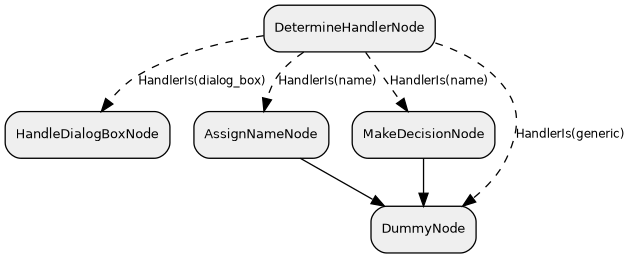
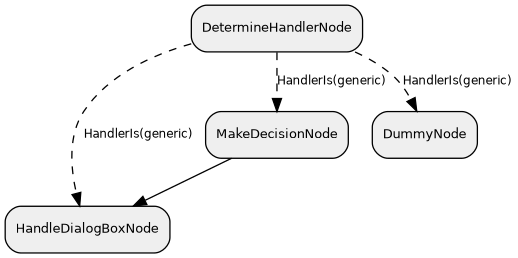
  digraph {
    compound=true
    rankdir=TB
    node [fillcolor="#EFEFEF" fontname=Helvetica fontsize=10 shape=box style="rounded,filled"]
    edge [fontname=Helvetica fontsize=9 style=dashed]
    n1 [label=DetermineHandlerNode]
    n2 [label=HandleDialogBoxNode]
-   n3 [label=AssignNameNode]
    n4 [label=MakeDecisionNode]
    n5 [label=DummyNode]
-   n1 -> n2 [label="HandlerIs(dialog_box)"]
-   n1 -> n3 [label="HandlerIs(name)"]
-   n1 -> n4 [label="HandlerIs(name)"]
+   n1 -> n2 [label="HandlerIs(generic)"]
+   n1 -> n4 [label="HandlerIs(generic)"]
    n1 -> n5 [label="HandlerIs(generic)"]
-   n3 -> n5 [style=solid]
-   n4 -> n5 [style=solid]
+   n4 -> n2 [style=solid]
  }
